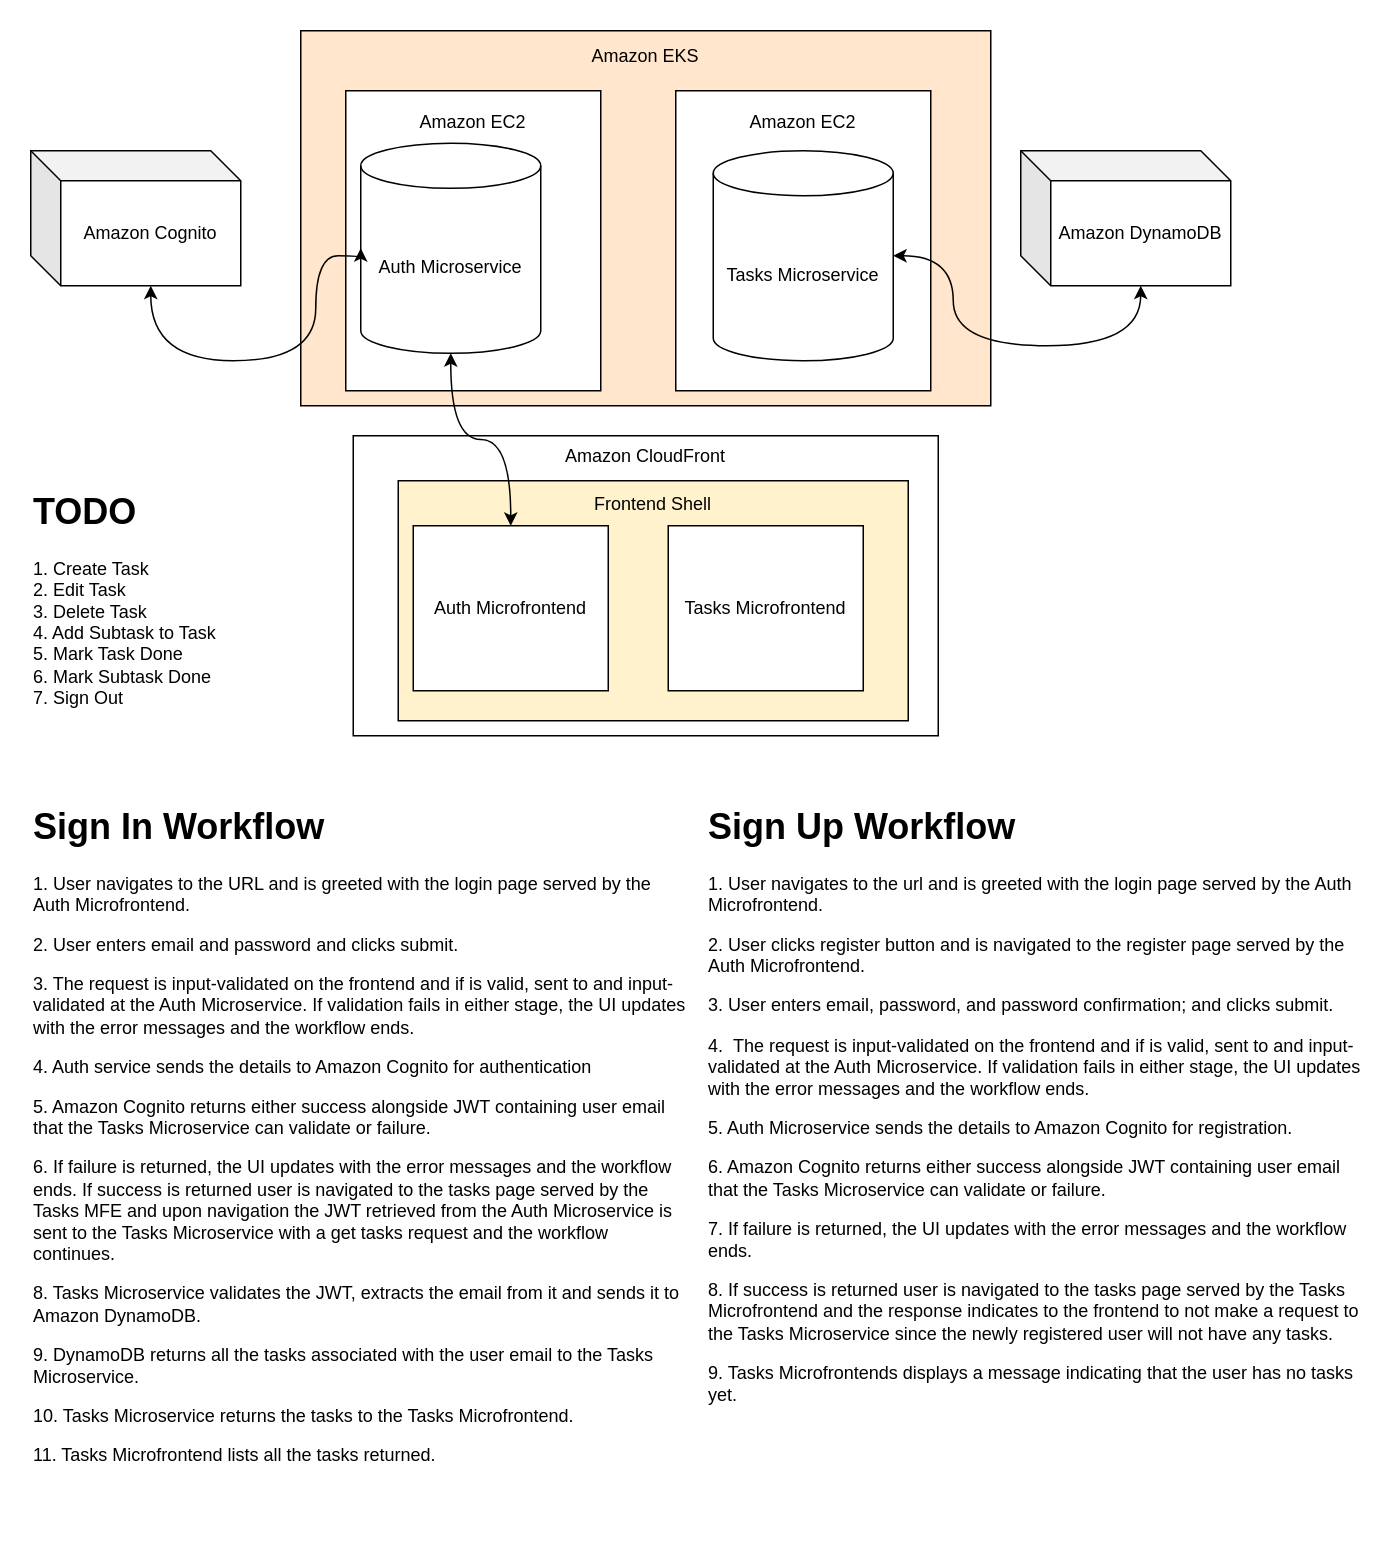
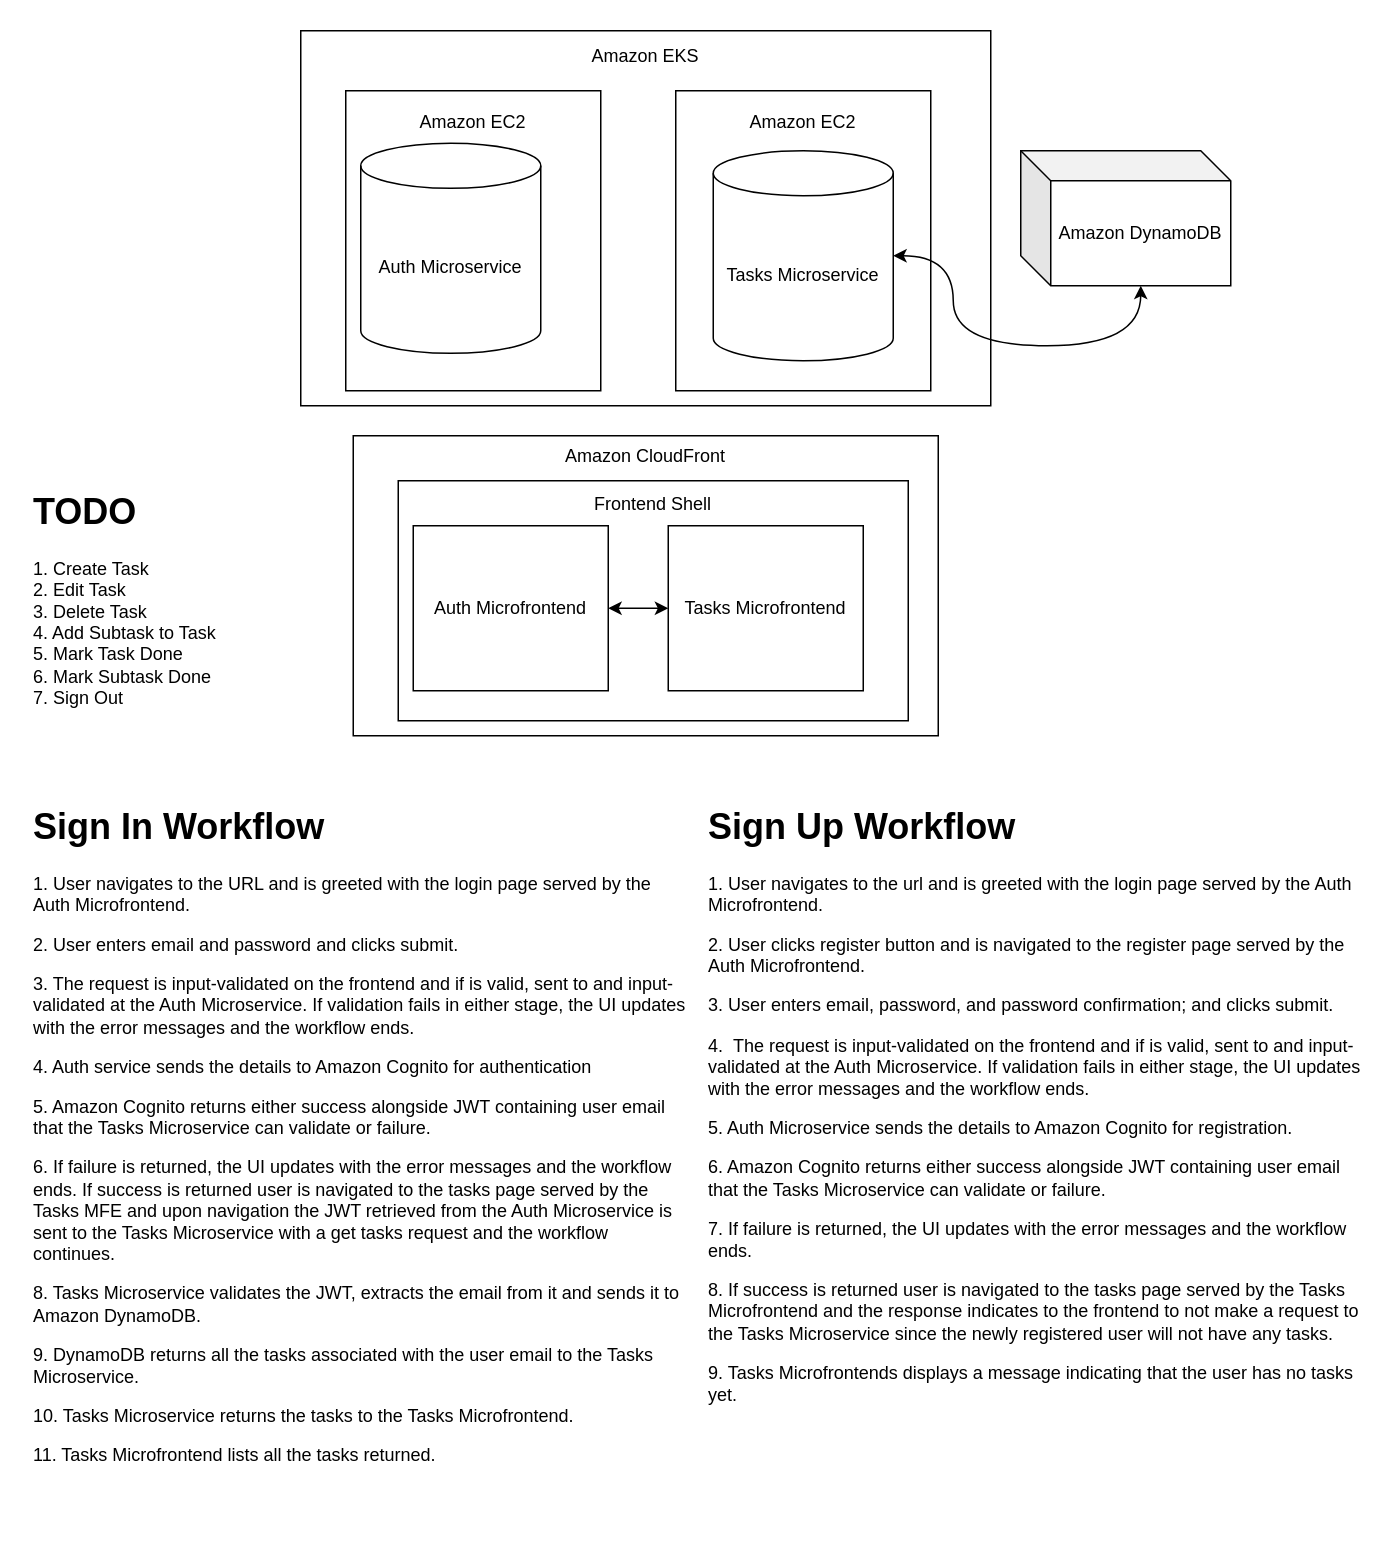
  <mxCell id="0" />
  <mxCell id="1" parent="0" />
- <mxCell id="2" value="Amazon EKS&lt;div&gt;&lt;br&gt;&lt;/div&gt;&lt;div&gt;&lt;br&gt;&lt;/div&gt;&lt;div&gt;&lt;br&gt;&lt;/div&gt;&lt;div&gt;&lt;br&gt;&lt;/div&gt;&lt;div&gt;&lt;br&gt;&lt;/div&gt;&lt;div&gt;&lt;br&gt;&lt;/div&gt;&lt;div&gt;&lt;br&gt;&lt;/div&gt;&lt;div&gt;&lt;br&gt;&lt;/div&gt;&lt;div&gt;&lt;br&gt;&lt;/div&gt;&lt;div&gt;&lt;br&gt;&lt;/div&gt;&lt;div&gt;&lt;br&gt;&lt;/div&gt;&lt;div&gt;&lt;br&gt;&lt;/div&gt;&lt;div&gt;&lt;br&gt;&lt;/div&gt;&lt;div&gt;&lt;br&gt;&lt;/div&gt;&lt;div&gt;&lt;br&gt;&lt;/div&gt;" style="rounded=0;whiteSpace=wrap;html=1;fillColor=#ffe6cc;" parent="1" vertex="1"><mxGeometry x="200" y="20" width="460" height="250" as="geometry" /></mxCell>
+ <mxCell id="2" value="Amazon EKS&lt;div&gt;&lt;br&gt;&lt;/div&gt;&lt;div&gt;&lt;br&gt;&lt;/div&gt;&lt;div&gt;&lt;br&gt;&lt;/div&gt;&lt;div&gt;&lt;br&gt;&lt;/div&gt;&lt;div&gt;&lt;br&gt;&lt;/div&gt;&lt;div&gt;&lt;br&gt;&lt;/div&gt;&lt;div&gt;&lt;br&gt;&lt;/div&gt;&lt;div&gt;&lt;br&gt;&lt;/div&gt;&lt;div&gt;&lt;br&gt;&lt;/div&gt;&lt;div&gt;&lt;br&gt;&lt;/div&gt;&lt;div&gt;&lt;br&gt;&lt;/div&gt;&lt;div&gt;&lt;br&gt;&lt;/div&gt;&lt;div&gt;&lt;br&gt;&lt;/div&gt;&lt;div&gt;&lt;br&gt;&lt;/div&gt;&lt;div&gt;&lt;br&gt;&lt;/div&gt;" style="rounded=0;whiteSpace=wrap;html=1;" parent="1" vertex="1"><mxGeometry x="200" y="20" width="460" height="250" as="geometry" /></mxCell>
  <mxCell id="3" value="Amazon EC2&lt;div&gt;&lt;br&gt;&lt;/div&gt;&lt;div&gt;&lt;br&gt;&lt;/div&gt;&lt;div&gt;&lt;br&gt;&lt;/div&gt;&lt;div&gt;&lt;br&gt;&lt;/div&gt;&lt;div&gt;&lt;br&gt;&lt;/div&gt;&lt;div&gt;&lt;br&gt;&lt;/div&gt;&lt;div&gt;&lt;br&gt;&lt;/div&gt;&lt;div&gt;&lt;br&gt;&lt;/div&gt;&lt;div&gt;&lt;br&gt;&lt;/div&gt;&lt;div&gt;&lt;br&gt;&lt;/div&gt;&lt;div&gt;&lt;br&gt;&lt;/div&gt;" style="rounded=0;whiteSpace=wrap;html=1;" parent="1" vertex="1"><mxGeometry x="450" y="60" width="170" height="200" as="geometry" /></mxCell>
  <mxCell id="4" value="Amazon CloudFront&lt;div&gt;&lt;br&gt;&lt;/div&gt;&lt;div&gt;&lt;br&gt;&lt;/div&gt;&lt;div&gt;&lt;br&gt;&lt;/div&gt;&lt;div&gt;&lt;br&gt;&lt;/div&gt;&lt;div&gt;&lt;br&gt;&lt;/div&gt;&lt;div&gt;&lt;br&gt;&lt;/div&gt;&lt;div&gt;&lt;br&gt;&lt;/div&gt;&lt;div&gt;&lt;br&gt;&lt;/div&gt;&lt;div&gt;&lt;br&gt;&lt;/div&gt;&lt;div&gt;&lt;br&gt;&lt;/div&gt;&lt;div&gt;&lt;br&gt;&lt;/div&gt;&lt;div&gt;&lt;br&gt;&lt;/div&gt;" style="rounded=0;whiteSpace=wrap;html=1;" parent="1" vertex="1"><mxGeometry x="235" y="290" width="390" height="200" as="geometry" /></mxCell>
  <mxCell id="5" value="Amazon EC2&lt;div&gt;&lt;br&gt;&lt;/div&gt;&lt;div&gt;&lt;br&gt;&lt;/div&gt;&lt;div&gt;&lt;br&gt;&lt;/div&gt;&lt;div&gt;&lt;br&gt;&lt;/div&gt;&lt;div&gt;&lt;br&gt;&lt;/div&gt;&lt;div&gt;&lt;br&gt;&lt;/div&gt;&lt;div&gt;&lt;br&gt;&lt;/div&gt;&lt;div&gt;&lt;br&gt;&lt;/div&gt;&lt;div&gt;&lt;br&gt;&lt;/div&gt;&lt;div&gt;&lt;br&gt;&lt;/div&gt;&lt;div&gt;&lt;br&gt;&lt;/div&gt;" style="rounded=0;whiteSpace=wrap;html=1;" parent="1" vertex="1"><mxGeometry x="230" y="60" width="170" height="200" as="geometry" /></mxCell>
  <mxCell id="6" value="Auth Microservice" style="shape=cylinder3;whiteSpace=wrap;html=1;boundedLbl=1;backgroundOutline=1;size=15;" parent="1" vertex="1"><mxGeometry x="240" y="95" width="120" height="140" as="geometry" /></mxCell>
  <mxCell id="7" value="Tasks Microservice" style="shape=cylinder3;whiteSpace=wrap;html=1;boundedLbl=1;backgroundOutline=1;size=15;" parent="1" vertex="1"><mxGeometry x="475" y="100" width="120" height="140" as="geometry" /></mxCell>
- <mxCell id="8" value="Frontend Shell&lt;div&gt;&lt;br&gt;&lt;/div&gt;&lt;div&gt;&lt;br&gt;&lt;/div&gt;&lt;div&gt;&lt;br&gt;&lt;/div&gt;&lt;div&gt;&lt;br&gt;&lt;/div&gt;&lt;div&gt;&lt;br&gt;&lt;/div&gt;&lt;div&gt;&lt;br&gt;&lt;/div&gt;&lt;div&gt;&lt;br&gt;&lt;/div&gt;&lt;div&gt;&lt;br&gt;&lt;/div&gt;&lt;div&gt;&lt;br&gt;&lt;/div&gt;" style="rounded=0;whiteSpace=wrap;html=1;fillColor=#fff2cc;" parent="1" vertex="1"><mxGeometry x="265" y="320" width="340" height="160" as="geometry" /></mxCell>
+ <mxCell id="8" value="Frontend Shell&lt;div&gt;&lt;br&gt;&lt;/div&gt;&lt;div&gt;&lt;br&gt;&lt;/div&gt;&lt;div&gt;&lt;br&gt;&lt;/div&gt;&lt;div&gt;&lt;br&gt;&lt;/div&gt;&lt;div&gt;&lt;br&gt;&lt;/div&gt;&lt;div&gt;&lt;br&gt;&lt;/div&gt;&lt;div&gt;&lt;br&gt;&lt;/div&gt;&lt;div&gt;&lt;br&gt;&lt;/div&gt;&lt;div&gt;&lt;br&gt;&lt;/div&gt;" style="rounded=0;whiteSpace=wrap;html=1;" parent="1" vertex="1"><mxGeometry x="265" y="320" width="340" height="160" as="geometry" /></mxCell>
  <mxCell id="9" value="Auth Microfrontend" style="rounded=0;whiteSpace=wrap;html=1;" parent="1" vertex="1"><mxGeometry x="275" y="350" width="130" height="110" as="geometry" /></mxCell>
  <mxCell id="10" value="Tasks Microfrontend" style="rounded=0;whiteSpace=wrap;html=1;" parent="1" vertex="1"><mxGeometry x="445" y="350" width="130" height="110" as="geometry" /></mxCell>
- <mxCell id="11" style="edgeStyle=orthogonalEdgeStyle;rounded=0;orthogonalLoop=1;jettySize=auto;html=1;entryX=0.5;entryY=1;entryDx=0;entryDy=0;entryPerimeter=0;curved=1;startArrow=classic;startFill=1;" parent="1" source="9" target="6" edge="1"><mxGeometry relative="1" as="geometry" /></mxCell>
- <mxCell id="12" value="Amazon Cognito" style="shape=cube;whiteSpace=wrap;html=1;boundedLbl=1;backgroundOutline=1;darkOpacity=0.05;darkOpacity2=0.1;" parent="1" vertex="1"><mxGeometry x="20" y="100" width="140" height="90" as="geometry" /></mxCell>
+ <mxCell id="11" style="edgeStyle=orthogonalEdgeStyle;rounded=0;orthogonalLoop=1;jettySize=auto;html=1;curved=1;startArrow=classic;startFill=1;" parent="1" source="9" target="10" edge="1"><mxGeometry relative="1" as="geometry" /></mxCell>
  <mxCell id="13" value="Amazon DynamoDB" style="shape=cube;whiteSpace=wrap;html=1;boundedLbl=1;backgroundOutline=1;darkOpacity=0.05;darkOpacity2=0.1;" parent="1" vertex="1"><mxGeometry x="680" y="100" width="140" height="90" as="geometry" /></mxCell>
  <mxCell id="14" value="&lt;h1 style=&quot;margin-top: 0px;&quot;&gt;Sign In Workflow&lt;/h1&gt;&lt;p&gt;1. User navigates to the URL and is greeted with the login page served by the Auth Microfrontend.&lt;/p&gt;&lt;p&gt;2. User enters email and password and clicks submit.&lt;/p&gt;&lt;p&gt;3. The request is input-validated on the frontend and if is valid, sent to and input-validated at the Auth Microservice. If validation fails in either stage, the UI updates with the error messages and the workflow ends.&lt;/p&gt;&lt;p&gt;4. Auth service sends the details to Amazon Cognito for authentication&lt;/p&gt;&lt;p&gt;5. Amazon Cognito returns either success alongside JWT containing user email that the Tasks Microservice can validate or failure.&lt;/p&gt;&lt;p&gt;6. If failure is returned, the UI updates with the error messages and the workflow ends.&lt;span style=&quot;background-color: transparent; color: light-dark(rgb(0, 0, 0), rgb(255, 255, 255));&quot;&gt;&amp;nbsp;&lt;/span&gt;&lt;span style=&quot;background-color: transparent; color: light-dark(rgb(0, 0, 0), rgb(255, 255, 255));&quot;&gt;If success is returned user is navigated to the tasks page served by the Tasks MFE and upon navigation the JWT retrieved from the Auth Microservice is sent to the Tasks Microservice with a get tasks request and the workflow continues.&lt;/span&gt;&lt;/p&gt;&lt;p&gt;8. Tasks Microservice validates the JWT, extracts the email from it and sends it to Amazon DynamoDB.&lt;/p&gt;&lt;p&gt;9. DynamoDB returns all the tasks associated with the user email to the Tasks Microservice.&lt;/p&gt;&lt;p&gt;10. Tasks Microservice returns the tasks to the Tasks Microfrontend.&lt;/p&gt;&lt;p&gt;11. Tasks Microfrontend lists all the tasks returned.&lt;/p&gt;&lt;p&gt;&lt;br&gt;&lt;/p&gt;&lt;p&gt;&lt;br&gt;&lt;/p&gt;&lt;p&gt;&lt;br&gt;&lt;/p&gt;" style="text;html=1;whiteSpace=wrap;overflow=hidden;rounded=0;" parent="1" vertex="1"><mxGeometry x="20" y="530" width="440" height="470" as="geometry" /></mxCell>
  <mxCell id="15" value="&lt;h1 style=&quot;margin-top: 0px;&quot;&gt;Sign Up Workflow&lt;/h1&gt;&lt;p&gt;1. User navigates to the url and is greeted with the login page served by the Auth Microfrontend.&lt;/p&gt;&lt;p&gt;2. User clicks register button and is navigated to the register page served by the Auth Microfrontend.&lt;/p&gt;&lt;p&gt;3. User enters email, password, and password confirmation; and clicks submit.&lt;/p&gt;&lt;p&gt;4.&amp;nbsp;&lt;span style=&quot;background-color: transparent; color: light-dark(rgb(0, 0, 0), rgb(255, 255, 255));&quot;&gt;&amp;nbsp;&lt;/span&gt;&lt;span style=&quot;background-color: transparent; color: light-dark(rgb(0, 0, 0), rgb(255, 255, 255));&quot;&gt;The request is input-validated on the frontend and if is valid, sent to and input-validated at the Auth Microservice. If validation fails in either stage, the UI updates with the error messages and the workflow ends.&lt;/span&gt;&lt;/p&gt;&lt;p&gt;5. Auth Microservice sends the details to Amazon Cognito for registration.&lt;/p&gt;&lt;p&gt;6. Amazon Cognito returns either success alongside JWT containing user email that the Tasks Microservice can validate or failure.&lt;/p&gt;&lt;p&gt;7. If failure is returned, the UI updates with the error messages and the workflow ends.&lt;/p&gt;&lt;p&gt;8. If success is returned user is navigated to the tasks page served by the Tasks Microfrontend and the response indicates to the frontend to not make a request to the Tasks Microservice since the newly registered user will not have any tasks.&lt;/p&gt;&lt;p&gt;9. Tasks Microfrontends displays a message indicating that the user has no tasks yet.&lt;/p&gt;&lt;p&gt;&lt;br&gt;&lt;/p&gt;&lt;p&gt;&lt;br&gt;&lt;/p&gt;&lt;p&gt;&lt;br&gt;&lt;/p&gt;" style="text;html=1;whiteSpace=wrap;overflow=hidden;rounded=0;" parent="1" vertex="1"><mxGeometry x="470" y="530" width="440" height="490" as="geometry" /></mxCell>
  <mxCell id="16" value="&lt;h1 style=&quot;margin-top: 0px;&quot;&gt;TODO&lt;/h1&gt;&lt;div&gt;1. Create Task&lt;/div&gt;&lt;div&gt;2. Edit Task&lt;/div&gt;&lt;div&gt;3. Delete Task&lt;/div&gt;&lt;div&gt;4. Add Subtask to Task&lt;/div&gt;&lt;div&gt;5. Mark Task Done&lt;/div&gt;&lt;div&gt;6. Mark Subtask Done&lt;/div&gt;&lt;div&gt;7. Sign Out&lt;/div&gt;" style="text;html=1;whiteSpace=wrap;overflow=hidden;rounded=0;" parent="1" vertex="1"><mxGeometry x="20" y="320" width="170" height="220" as="geometry" /></mxCell>
  <mxCell id="17" style="edgeStyle=orthogonalEdgeStyle;rounded=0;orthogonalLoop=1;jettySize=auto;html=1;entryX=0;entryY=0;entryDx=80;entryDy=90;entryPerimeter=0;curved=1;startArrow=classic;startFill=1;" parent="1" source="7" target="13" edge="1"><mxGeometry relative="1" as="geometry"><Array as="points"><mxPoint x="635" y="170" /><mxPoint x="635" y="230" /><mxPoint x="760" y="230" /></Array></mxGeometry></mxCell>
- <mxCell id="18" style="edgeStyle=orthogonalEdgeStyle;rounded=0;orthogonalLoop=1;jettySize=auto;html=1;entryX=0;entryY=0.5;entryDx=0;entryDy=0;entryPerimeter=0;exitX=0;exitY=0;exitDx=80;exitDy=90;exitPerimeter=0;curved=1;startArrow=classic;startFill=1;" parent="1" source="12" target="6" edge="1"><mxGeometry relative="1" as="geometry"><Array as="points"><mxPoint x="100" y="240" /><mxPoint x="210" y="240" /><mxPoint x="210" y="170" /></Array></mxGeometry></mxCell>
